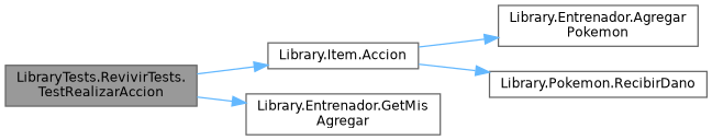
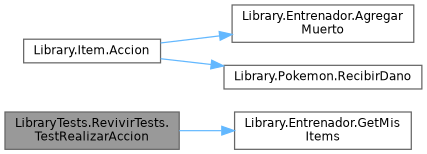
  digraph {
    rankdir=LR
    node [color=grey40 fillcolor=white fontname=Helvetica fontsize=10 shape=box style=filled]
    edge [color=steelblue1 fontname=Helvetica fontsize=10 labelfontname=Helvetica labelfontsize=10 style=solid]
    n1 [color=gray40 fillcolor=grey60 fontcolor=black height=0.2 label="LibraryTests.RevivirTests.\lTestRealizarAccion" width=0.4]
    n2 [height=0.2 label="Library.Item.Accion" width=0.4]
-   n3 [height=0.2 label="Library.Entrenador.GetMis\lAgregar" width=0.4]
-   n4 [height=0.2 label="Library.Entrenador.Agregar\lPokemon" width=0.4]
+   n3 [height=0.2 label="Library.Entrenador.GetMis\lItems" width=0.4]
+   n4 [height=0.2 label="Library.Entrenador.Agregar\lMuerto" width=0.4]
    n5 [height=0.2 label="Library.Pokemon.RecibirDano" width=0.4]
-   n1 -> n2
    n1 -> n3
    n2 -> n4
    n2 -> n5
  }
